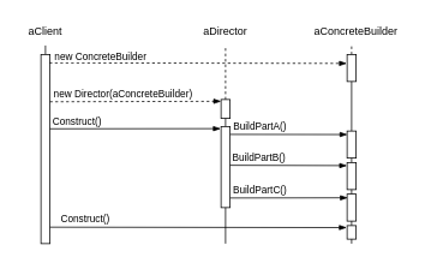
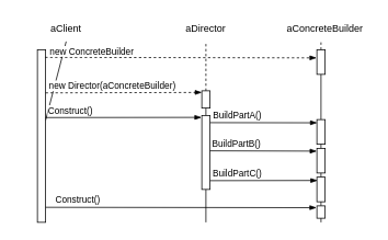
  <mxCell id="0" />
  <mxCell id="1" parent="0" />
- <mxCell id="2" value="aClient" style="text;html=1;strokeColor=none;fillColor=none;align=center;verticalAlign=middle;whiteSpace=wrap;rounded=0;" vertex="1" parent="1"><mxGeometry x="20" y="20" width="60" height="30" as="geometry" /></mxCell>
+ <mxCell id="2" value="aClient" style="text;html=1;strokeColor=none;fillColor=none;align=center;verticalAlign=middle;whiteSpace=wrap;rounded=0;" vertex="1" parent="1"><mxGeometry x="50" y="20" width="60" height="30" as="geometry" /></mxCell>
  <mxCell id="3" value="aDirector" style="text;html=1;strokeColor=none;fillColor=none;align=center;verticalAlign=middle;whiteSpace=wrap;rounded=0;" vertex="1" parent="1"><mxGeometry x="220" y="20" width="60" height="30" as="geometry" /></mxCell>
  <mxCell id="4" value="aConcreteBuilder" style="text;html=1;strokeColor=none;fillColor=none;align=center;verticalAlign=middle;whiteSpace=wrap;rounded=0;" vertex="1" parent="1"><mxGeometry x="340" y="20" width="110" height="30" as="geometry" /></mxCell>
  <mxCell id="5" value="" style="endArrow=none;html=1;rounded=0;entryX=0.5;entryY=1;entryDx=0;entryDy=0;startArrow=none;" edge="1" parent="1" source="6" target="2"><mxGeometry width="50" height="50" relative="1" as="geometry"><mxPoint x="50" y="400" as="sourcePoint" /><mxPoint x="250" y="120" as="targetPoint" /></mxGeometry></mxCell>
  <mxCell id="6" value="" style="rounded=0;whiteSpace=wrap;html=1;" vertex="1" parent="1"><mxGeometry x="45" y="60" width="10" height="210" as="geometry" /></mxCell>
  <mxCell id="7" value="" style="endArrow=none;html=1;rounded=0;entryX=0.5;entryY=1;entryDx=0;entryDy=0;" edge="1" parent="1" target="6"><mxGeometry width="50" height="50" relative="1" as="geometry"><mxPoint x="50" y="270" as="sourcePoint" /><mxPoint x="50" y="50" as="targetPoint" /></mxGeometry></mxCell>
  <mxCell id="8" value="" style="endArrow=none;html=1;rounded=0;entryX=0.5;entryY=1;entryDx=0;entryDy=0;startArrow=none;dashed=1;" edge="1" source="9" parent="1"><mxGeometry width="50" height="50" relative="1" as="geometry"><mxPoint x="250" y="400" as="sourcePoint" /><mxPoint x="250" y="50" as="targetPoint" /></mxGeometry></mxCell>
  <mxCell id="9" value="" style="rounded=0;whiteSpace=wrap;html=1;" vertex="1" parent="1"><mxGeometry x="245" y="110" width="10" height="21" as="geometry" /></mxCell>
  <mxCell id="10" value="" style="endArrow=none;html=1;rounded=0;entryX=0.5;entryY=1;entryDx=0;entryDy=0;startArrow=none;" edge="1" target="9" parent="1" source="18"><mxGeometry width="50" height="50" relative="1" as="geometry"><mxPoint x="250" y="400" as="sourcePoint" /><mxPoint x="250" y="50" as="targetPoint" /></mxGeometry></mxCell>
  <mxCell id="11" value="" style="endArrow=none;html=1;rounded=0;entryX=0.5;entryY=1;entryDx=0;entryDy=0;startArrow=none;dashed=1;" edge="1" source="12" parent="1"><mxGeometry width="50" height="50" relative="1" as="geometry"><mxPoint x="390" y="400" as="sourcePoint" /><mxPoint x="390" y="50" as="targetPoint" /></mxGeometry></mxCell>
  <mxCell id="12" value="" style="rounded=0;whiteSpace=wrap;html=1;" vertex="1" parent="1"><mxGeometry x="385" y="60" width="10" height="30" as="geometry" /></mxCell>
  <mxCell id="13" value="" style="endArrow=none;html=1;rounded=0;entryX=0.5;entryY=1;entryDx=0;entryDy=0;startArrow=none;" edge="1" target="12" parent="1" source="28"><mxGeometry width="50" height="50" relative="1" as="geometry"><mxPoint x="390" y="400" as="sourcePoint" /><mxPoint x="390" y="50" as="targetPoint" /></mxGeometry></mxCell>
  <mxCell id="14" value="" style="endArrow=blockThin;dashed=1;html=1;rounded=0;endFill=1;exitX=0.95;exitY=0.049;exitDx=0;exitDy=0;exitPerimeter=0;entryX=-0.037;entryY=0.331;entryDx=0;entryDy=0;entryPerimeter=0;" edge="1" parent="1" target="12"><mxGeometry width="50" height="50" relative="1" as="geometry"><mxPoint x="54.5" y="69.31" as="sourcePoint" /><mxPoint x="450" y="70" as="targetPoint" /></mxGeometry></mxCell>
  <mxCell id="15" value="new ConcreteBuilder" style="edgeLabel;html=1;align=center;verticalAlign=middle;resizable=0;points=[];" vertex="1" connectable="0" parent="14"><mxGeometry x="-0.871" relative="1" as="geometry"><mxPoint x="35" y="-8" as="offset" /></mxGeometry></mxCell>
  <mxCell id="16" value="" style="endArrow=blockThin;dashed=1;html=1;rounded=0;endFill=1;entryX=0.004;entryY=0.094;entryDx=0;entryDy=0;entryPerimeter=0;exitX=1;exitY=0.25;exitDx=0;exitDy=0;" edge="1" parent="1" source="6" target="9"><mxGeometry width="50" height="50" relative="1" as="geometry"><mxPoint x="60" y="110" as="sourcePoint" /><mxPoint x="240" y="110" as="targetPoint" /></mxGeometry></mxCell>
  <mxCell id="17" value="new Director(aConcreteBuilder)" style="edgeLabel;html=1;align=center;verticalAlign=middle;resizable=0;points=[];" vertex="1" connectable="0" parent="16"><mxGeometry x="-0.871" relative="1" as="geometry"><mxPoint x="69" y="-9" as="offset" /></mxGeometry></mxCell>
  <mxCell id="18" value="" style="rounded=0;whiteSpace=wrap;html=1;" vertex="1" parent="1"><mxGeometry x="245" y="140" width="10" height="90" as="geometry" /></mxCell>
  <mxCell id="19" value="" style="endArrow=none;html=1;rounded=0;entryX=0.5;entryY=1;entryDx=0;entryDy=0;" edge="1" parent="1" target="18"><mxGeometry width="50" height="50" relative="1" as="geometry"><mxPoint x="250" y="270" as="sourcePoint" /><mxPoint x="250" y="131" as="targetPoint" /></mxGeometry></mxCell>
  <mxCell id="20" value="" style="endArrow=blockThin;html=1;rounded=0;endFill=1;entryX=-0.039;entryY=0.026;entryDx=0;entryDy=0;entryPerimeter=0;exitX=0.988;exitY=0.393;exitDx=0;exitDy=0;exitPerimeter=0;" edge="1" parent="1" source="6" target="18"><mxGeometry width="50" height="50" relative="1" as="geometry"><mxPoint x="90" y="160" as="sourcePoint" /><mxPoint x="245" y="150.134" as="targetPoint" /></mxGeometry></mxCell>
  <mxCell id="21" value="Construct()" style="edgeLabel;html=1;align=center;verticalAlign=middle;resizable=0;points=[];" vertex="1" connectable="0" parent="20"><mxGeometry x="-0.871" relative="1" as="geometry"><mxPoint x="18" y="-9" as="offset" /></mxGeometry></mxCell>
  <mxCell id="22" value="" style="endArrow=blockThin;html=1;rounded=0;endFill=1;exitX=1.017;exitY=0.097;exitDx=0;exitDy=0;exitPerimeter=0;entryX=0.03;entryY=0.13;entryDx=0;entryDy=0;entryPerimeter=0;" edge="1" parent="1" source="18" target="28"><mxGeometry width="50" height="50" relative="1" as="geometry"><mxPoint x="265.71" y="170" as="sourcePoint" /><mxPoint x="390" y="149" as="targetPoint" /></mxGeometry></mxCell>
  <mxCell id="23" value="BuildPartA()" style="edgeLabel;html=1;align=center;verticalAlign=middle;resizable=0;points=[];" vertex="1" connectable="0" parent="22"><mxGeometry x="-0.871" relative="1" as="geometry"><mxPoint x="24" y="-9" as="offset" /></mxGeometry></mxCell>
  <mxCell id="24" value="" style="endArrow=blockThin;html=1;rounded=0;endFill=1;exitX=1;exitY=0.5;exitDx=0;exitDy=0;entryX=-0.013;entryY=0.112;entryDx=0;entryDy=0;entryPerimeter=0;" edge="1" parent="1" target="30"><mxGeometry width="50" height="50" relative="1" as="geometry"><mxPoint x="255" y="183" as="sourcePoint" /><mxPoint x="390" y="183" as="targetPoint" /></mxGeometry></mxCell>
  <mxCell id="25" value="BuildPartB()" style="edgeLabel;html=1;align=center;verticalAlign=middle;resizable=0;points=[];" vertex="1" connectable="0" parent="24"><mxGeometry x="-0.871" relative="1" as="geometry"><mxPoint x="24" y="-9" as="offset" /></mxGeometry></mxCell>
  <mxCell id="26" value="" style="endArrow=blockThin;html=1;rounded=0;endFill=1;exitX=1.026;exitY=0.848;exitDx=0;exitDy=0;exitPerimeter=0;entryX=0.072;entryY=0.137;entryDx=0;entryDy=0;entryPerimeter=0;" edge="1" parent="1" target="32"><mxGeometry width="50" height="50" relative="1" as="geometry"><mxPoint x="255.26" y="219.32" as="sourcePoint" /><mxPoint x="390" y="219" as="targetPoint" /></mxGeometry></mxCell>
  <mxCell id="27" value="BuildPartC()" style="edgeLabel;html=1;align=center;verticalAlign=middle;resizable=0;points=[];" vertex="1" connectable="0" parent="26"><mxGeometry x="-0.871" relative="1" as="geometry"><mxPoint x="24" y="-9" as="offset" /></mxGeometry></mxCell>
  <mxCell id="28" value="" style="rounded=0;whiteSpace=wrap;html=1;" vertex="1" parent="1"><mxGeometry x="385" y="145" width="10" height="30" as="geometry" /></mxCell>
  <mxCell id="29" value="" style="endArrow=none;html=1;rounded=0;entryX=0.5;entryY=1;entryDx=0;entryDy=0;startArrow=none;" edge="1" parent="1" source="30" target="28"><mxGeometry width="50" height="50" relative="1" as="geometry"><mxPoint x="390" y="400" as="sourcePoint" /><mxPoint x="390" y="90" as="targetPoint" /></mxGeometry></mxCell>
  <mxCell id="30" value="" style="rounded=0;whiteSpace=wrap;html=1;" vertex="1" parent="1"><mxGeometry x="385" y="180" width="10" height="30" as="geometry" /></mxCell>
  <mxCell id="31" value="" style="endArrow=none;html=1;rounded=0;entryX=0.5;entryY=1;entryDx=0;entryDy=0;startArrow=none;" edge="1" parent="1" source="32" target="30"><mxGeometry width="50" height="50" relative="1" as="geometry"><mxPoint x="390" y="400" as="sourcePoint" /><mxPoint x="390" y="161" as="targetPoint" /></mxGeometry></mxCell>
  <mxCell id="32" value="" style="rounded=0;whiteSpace=wrap;html=1;" vertex="1" parent="1"><mxGeometry x="385" y="215" width="10" height="30" as="geometry" /></mxCell>
  <mxCell id="33" value="" style="endArrow=none;html=1;rounded=0;entryX=0.5;entryY=1;entryDx=0;entryDy=0;startArrow=none;" edge="1" parent="1" source="36" target="32"><mxGeometry width="50" height="50" relative="1" as="geometry"><mxPoint x="390" y="270" as="sourcePoint" /><mxPoint x="390" y="200" as="targetPoint" /></mxGeometry></mxCell>
  <mxCell id="34" value="" style="endArrow=blockThin;html=1;rounded=0;endFill=1;exitX=0.997;exitY=0.913;exitDx=0;exitDy=0;exitPerimeter=0;entryX=-0.044;entryY=0.146;entryDx=0;entryDy=0;entryPerimeter=0;" edge="1" parent="1" source="6" target="36"><mxGeometry width="50" height="50" relative="1" as="geometry"><mxPoint x="60" y="252" as="sourcePoint" /><mxPoint x="370" y="252" as="targetPoint" /></mxGeometry></mxCell>
  <mxCell id="35" value="Construct()" style="edgeLabel;html=1;align=center;verticalAlign=middle;resizable=0;points=[];" vertex="1" connectable="0" parent="34"><mxGeometry x="-0.871" relative="1" as="geometry"><mxPoint x="18" y="-9" as="offset" /></mxGeometry></mxCell>
  <mxCell id="36" value="" style="rounded=0;whiteSpace=wrap;html=1;" vertex="1" parent="1"><mxGeometry x="385" y="250" width="10" height="15" as="geometry" /></mxCell>
  <mxCell id="37" value="" style="endArrow=none;html=1;rounded=0;entryX=0.5;entryY=1;entryDx=0;entryDy=0;" edge="1" parent="1" target="36"><mxGeometry width="50" height="50" relative="1" as="geometry"><mxPoint x="390" y="270" as="sourcePoint" /><mxPoint x="390" y="245" as="targetPoint" /></mxGeometry></mxCell>
